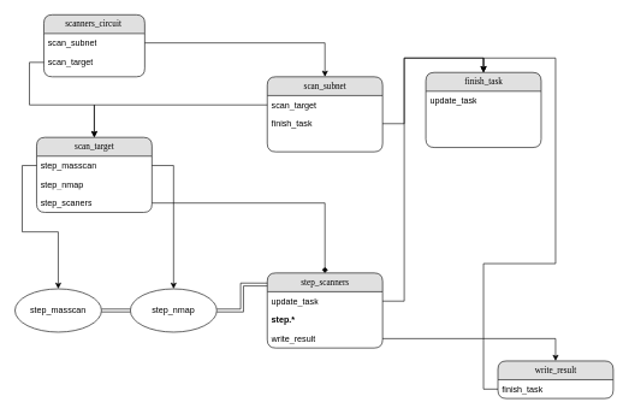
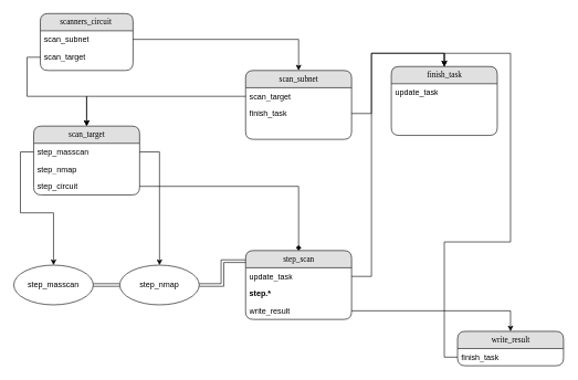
  <mxCell id="0" />
  <mxCell id="1" parent="0" />
  <mxCell id="2" value="scanners_circuit&lt;span style=&quot;white-space: pre&quot;&gt; &lt;/span&gt;" style="swimlane;html=1;fontStyle=0;childLayout=stackLayout;horizontal=1;startSize=26;fillColor=#e0e0e0;horizontalStack=0;resizeParent=1;resizeLast=0;collapsible=1;marginBottom=0;swimlaneFillColor=#ffffff;align=center;rounded=1;shadow=0;comic=0;labelBackgroundColor=none;strokeWidth=1;fontFamily=Verdana;fontSize=12" parent="1" vertex="1"><mxGeometry x="60" y="20" width="140" height="86" as="geometry" /></mxCell>
  <mxCell id="3" value="&lt;div&gt;scan_subnet&lt;/div&gt;&lt;br&gt;" style="text;html=1;spacingLeft=4;spacingRight=4;whiteSpace=wrap;overflow=hidden;rotatable=0;points=[[0,0.5],[1,0.5]];portConstraint=eastwest;" parent="2" vertex="1"><mxGeometry y="26" width="140" height="26" as="geometry" /></mxCell>
  <mxCell id="4" value="&lt;div&gt;scan_target&lt;/div&gt;" style="text;html=1;spacingLeft=4;spacingRight=4;whiteSpace=wrap;overflow=hidden;rotatable=0;points=[[0,0.5],[1,0.5]];portConstraint=eastwest;" parent="2" vertex="1"><mxGeometry y="52" width="140" height="28" as="geometry" /></mxCell>
  <mxCell id="5" value="scan_target" style="swimlane;html=1;fontStyle=0;childLayout=stackLayout;horizontal=1;startSize=26;fillColor=#e0e0e0;horizontalStack=0;resizeParent=1;resizeLast=0;collapsible=1;marginBottom=0;swimlaneFillColor=#ffffff;align=center;rounded=1;shadow=0;comic=0;labelBackgroundColor=none;strokeWidth=1;fontFamily=Verdana;fontSize=12" parent="1" vertex="1"><mxGeometry x="50" y="190" width="160" height="104" as="geometry" /></mxCell>
  <mxCell id="6" value="step_masscan" style="text;html=1;strokeColor=none;fillColor=none;spacingLeft=4;spacingRight=4;whiteSpace=wrap;overflow=hidden;rotatable=0;points=[[0,0.5],[1,0.5]];portConstraint=eastwest;" parent="5" vertex="1"><mxGeometry y="26" width="160" height="26" as="geometry" /></mxCell>
  <mxCell id="7" value="step_nmap" style="text;html=1;strokeColor=none;fillColor=none;spacingLeft=4;spacingRight=4;whiteSpace=wrap;overflow=hidden;rotatable=0;points=[[0,0.5],[1,0.5]];portConstraint=eastwest;" parent="5" vertex="1"><mxGeometry y="52" width="160" height="26" as="geometry" /></mxCell>
- <mxCell id="8" value="step_scaners" style="text;html=1;strokeColor=none;fillColor=none;spacingLeft=4;spacingRight=4;whiteSpace=wrap;overflow=hidden;rotatable=0;points=[[0,0.5],[1,0.5]];portConstraint=eastwest;" vertex="1" parent="5"><mxGeometry y="78" width="160" height="26" as="geometry" /></mxCell>
+ <mxCell id="8" value="step_circuit" style="text;html=1;strokeColor=none;fillColor=none;spacingLeft=4;spacingRight=4;whiteSpace=wrap;overflow=hidden;rotatable=0;points=[[0,0.5],[1,0.5]];portConstraint=eastwest;" vertex="1" parent="5"><mxGeometry y="78" width="160" height="26" as="geometry" /></mxCell>
  <mxCell id="9" style="edgeStyle=orthogonalEdgeStyle;rounded=0;orthogonalLoop=1;jettySize=auto;html=1;entryX=0.5;entryY=0;entryDx=0;entryDy=0;" edge="1" parent="1" source="3" target="10"><mxGeometry relative="1" as="geometry"><mxPoint x="340" y="53" as="targetPoint" /></mxGeometry></mxCell>
  <mxCell id="10" value="scan_subnet" style="swimlane;html=1;fontStyle=0;childLayout=stackLayout;horizontal=1;startSize=26;fillColor=#e0e0e0;horizontalStack=0;resizeParent=1;resizeLast=0;collapsible=1;marginBottom=0;swimlaneFillColor=#ffffff;align=center;rounded=1;shadow=0;comic=0;labelBackgroundColor=none;strokeWidth=1;fontFamily=Verdana;fontSize=12" parent="1" vertex="1"><mxGeometry x="370" y="106" width="160" height="104" as="geometry" /></mxCell>
  <mxCell id="11" value="scan_target" style="text;html=1;strokeColor=none;fillColor=none;spacingLeft=4;spacingRight=4;whiteSpace=wrap;overflow=hidden;rotatable=0;points=[[0,0.5],[1,0.5]];portConstraint=eastwest;" parent="10" vertex="1"><mxGeometry y="26" width="160" height="26" as="geometry" /></mxCell>
  <mxCell id="12" value="finish_task" style="text;html=1;strokeColor=none;fillColor=none;spacingLeft=4;spacingRight=4;whiteSpace=wrap;overflow=hidden;rotatable=0;points=[[0,0.5],[1,0.5]];portConstraint=eastwest;" parent="10" vertex="1"><mxGeometry y="52" width="160" height="26" as="geometry" /></mxCell>
- <mxCell id="13" value="&lt;div&gt;step_scanners&lt;/div&gt;" style="swimlane;html=1;fontStyle=0;childLayout=stackLayout;horizontal=1;startSize=26;fillColor=#e0e0e0;horizontalStack=0;resizeParent=1;resizeLast=0;collapsible=1;marginBottom=0;swimlaneFillColor=#ffffff;align=center;rounded=1;shadow=0;comic=0;labelBackgroundColor=none;strokeWidth=1;fontFamily=Verdana;fontSize=12" vertex="1" parent="1"><mxGeometry x="370" y="378" width="160" height="104" as="geometry" /></mxCell>
+ <mxCell id="13" value="&lt;div&gt;step_scan&lt;/div&gt;" style="swimlane;html=1;fontStyle=0;childLayout=stackLayout;horizontal=1;startSize=26;fillColor=#e0e0e0;horizontalStack=0;resizeParent=1;resizeLast=0;collapsible=1;marginBottom=0;swimlaneFillColor=#ffffff;align=center;rounded=1;shadow=0;comic=0;labelBackgroundColor=none;strokeWidth=1;fontFamily=Verdana;fontSize=12" vertex="1" parent="1"><mxGeometry x="370" y="378" width="160" height="104" as="geometry" /></mxCell>
  <mxCell id="14" value="update_task" style="text;html=1;strokeColor=none;fillColor=none;spacingLeft=4;spacingRight=4;whiteSpace=wrap;overflow=hidden;rotatable=0;points=[[0,0.5],[1,0.5]];portConstraint=eastwest;" vertex="1" parent="13"><mxGeometry y="26" width="160" height="26" as="geometry" /></mxCell>
  <mxCell id="15" value="&lt;b&gt;step.*&lt;/b&gt;" style="text;html=1;strokeColor=none;fillColor=none;spacingLeft=4;spacingRight=4;whiteSpace=wrap;overflow=hidden;rotatable=0;points=[[0,0.5],[1,0.5]];portConstraint=eastwest;" vertex="1" parent="13"><mxGeometry y="52" width="160" height="26" as="geometry" /></mxCell>
  <mxCell id="16" value="write_result" style="text;html=1;strokeColor=none;fillColor=none;spacingLeft=4;spacingRight=4;whiteSpace=wrap;overflow=hidden;rotatable=0;points=[[0,0.5],[1,0.5]];portConstraint=eastwest;" vertex="1" parent="13"><mxGeometry y="78" width="160" height="26" as="geometry" /></mxCell>
  <mxCell id="17" style="edgeStyle=orthogonalEdgeStyle;rounded=0;orthogonalLoop=1;jettySize=auto;html=1;entryX=0.5;entryY=0;entryDx=0;entryDy=0;endArrow=diamond;" edge="1" parent="1" source="8" target="13"><mxGeometry relative="1" as="geometry" /></mxCell>
  <mxCell id="18" value="" style="edgeStyle=orthogonalEdgeStyle;rounded=0;orthogonalLoop=1;jettySize=auto;html=1;shape=link;" edge="1" parent="1" source="19" target="22"><mxGeometry relative="1" as="geometry" /></mxCell>
  <mxCell id="19" value="&lt;div&gt;step_masscan&lt;/div&gt;" style="ellipse;whiteSpace=wrap;html=1;shadow=0;" vertex="1" parent="1"><mxGeometry x="20" y="400" width="120" height="60" as="geometry" /></mxCell>
  <mxCell id="20" style="edgeStyle=orthogonalEdgeStyle;rounded=0;orthogonalLoop=1;jettySize=auto;html=1;entryX=0.5;entryY=0;entryDx=0;entryDy=0;" edge="1" parent="1" source="6" target="19"><mxGeometry relative="1" as="geometry" /></mxCell>
  <mxCell id="21" value="" style="edgeStyle=orthogonalEdgeStyle;rounded=0;orthogonalLoop=1;jettySize=auto;html=1;entryX=0;entryY=0.154;entryDx=0;entryDy=0;entryPerimeter=0;shape=link;" edge="1" parent="1" source="22" target="13"><mxGeometry relative="1" as="geometry" /></mxCell>
  <mxCell id="22" value="&lt;div&gt;step_nmap&lt;/div&gt;" style="ellipse;whiteSpace=wrap;html=1;shadow=0;" vertex="1" parent="1"><mxGeometry x="180" y="400" width="120" height="60" as="geometry" /></mxCell>
  <mxCell id="23" style="edgeStyle=orthogonalEdgeStyle;rounded=0;orthogonalLoop=1;jettySize=auto;html=1;entryX=0.5;entryY=0;entryDx=0;entryDy=0;" edge="1" parent="1" source="6" target="22"><mxGeometry relative="1" as="geometry" /></mxCell>
  <mxCell id="24" value="finish_task" style="swimlane;html=1;fontStyle=0;childLayout=stackLayout;horizontal=1;startSize=26;fillColor=#e0e0e0;horizontalStack=0;resizeParent=1;resizeLast=0;collapsible=1;marginBottom=0;swimlaneFillColor=#ffffff;align=center;rounded=1;shadow=0;comic=0;labelBackgroundColor=none;strokeWidth=1;fontFamily=Verdana;fontSize=12" vertex="1" parent="1"><mxGeometry x="590" y="100" width="160" height="104" as="geometry" /></mxCell>
  <mxCell id="25" value="&lt;div&gt;update_task&lt;/div&gt;" style="text;html=1;strokeColor=none;fillColor=none;spacingLeft=4;spacingRight=4;whiteSpace=wrap;overflow=hidden;rotatable=0;points=[[0,0.5],[1,0.5]];portConstraint=eastwest;" vertex="1" parent="24"><mxGeometry y="26" width="160" height="26" as="geometry" /></mxCell>
  <mxCell id="26" style="edgeStyle=orthogonalEdgeStyle;rounded=0;orthogonalLoop=1;jettySize=auto;html=1;entryX=0.5;entryY=0;entryDx=0;entryDy=0;" edge="1" parent="1" source="12" target="24"><mxGeometry relative="1" as="geometry" /></mxCell>
  <mxCell id="27" style="edgeStyle=orthogonalEdgeStyle;rounded=0;orthogonalLoop=1;jettySize=auto;html=1;entryX=0.5;entryY=0;entryDx=0;entryDy=0;" edge="1" parent="1" source="14" target="24"><mxGeometry relative="1" as="geometry" /></mxCell>
  <mxCell id="28" style="edgeStyle=orthogonalEdgeStyle;rounded=0;orthogonalLoop=1;jettySize=auto;html=1;entryX=0.5;entryY=0;entryDx=0;entryDy=0;" edge="1" parent="1" source="4" target="5"><mxGeometry relative="1" as="geometry" /></mxCell>
  <mxCell id="29" style="edgeStyle=orthogonalEdgeStyle;rounded=0;orthogonalLoop=1;jettySize=auto;html=1;entryX=0.5;entryY=0;entryDx=0;entryDy=0;" edge="1" parent="1" source="11" target="5"><mxGeometry relative="1" as="geometry" /></mxCell>
  <mxCell id="30" value="&lt;div&gt;write_result&lt;/div&gt;" style="swimlane;html=1;fontStyle=0;childLayout=stackLayout;horizontal=1;startSize=26;fillColor=#e0e0e0;horizontalStack=0;resizeParent=1;resizeLast=0;collapsible=1;marginBottom=0;swimlaneFillColor=#ffffff;align=center;rounded=1;shadow=0;comic=0;labelBackgroundColor=none;strokeWidth=1;fontFamily=Verdana;fontSize=12" vertex="1" parent="1"><mxGeometry x="690" y="500" width="160" height="52" as="geometry" /></mxCell>
  <mxCell id="31" value="&lt;div&gt;finish_task&lt;/div&gt;" style="text;html=1;strokeColor=none;fillColor=none;spacingLeft=4;spacingRight=4;whiteSpace=wrap;overflow=hidden;rotatable=0;points=[[0,0.5],[1,0.5]];portConstraint=eastwest;" vertex="1" parent="30"><mxGeometry y="26" width="160" height="26" as="geometry" /></mxCell>
  <mxCell id="32" style="edgeStyle=orthogonalEdgeStyle;rounded=0;orthogonalLoop=1;jettySize=auto;html=1;entryX=0.5;entryY=0;entryDx=0;entryDy=0;" edge="1" parent="1" source="16" target="30"><mxGeometry relative="1" as="geometry" /></mxCell>
  <mxCell id="33" style="edgeStyle=orthogonalEdgeStyle;rounded=0;orthogonalLoop=1;jettySize=auto;html=1;entryX=0.5;entryY=0;entryDx=0;entryDy=0;" edge="1" parent="1" source="31" target="24"><mxGeometry relative="1" as="geometry" /></mxCell>
